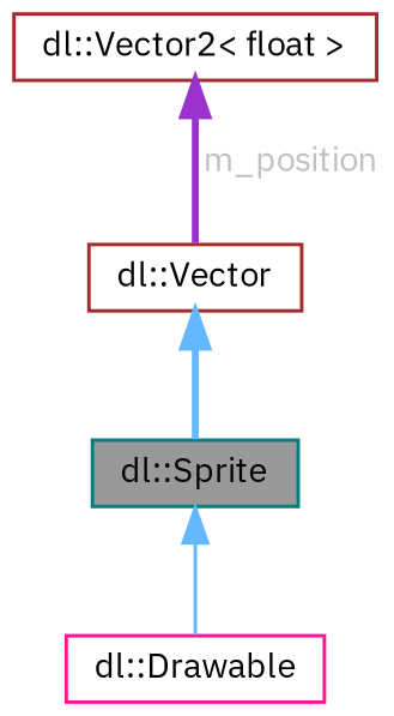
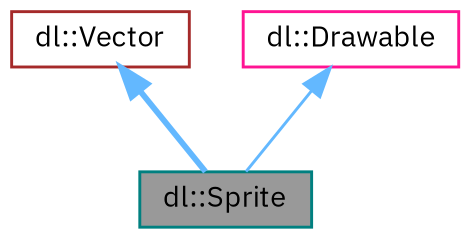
  digraph {
    fontname="IBM Plex Sans"
    node [color=brown fillcolor=white fontname="IBM Plex Sans" fontsize=10 shape=box style=filled]
    edge [color=steelblue1 dir=back fontname="IBM Plex Sans" fontsize=10 labelfontname=Helvetica labelfontsize=10 style=bold]
    n1 [color=teal fillcolor=grey60 fontcolor=black height=0.2 label="dl::Sprite" width=0.4]
    n2 [height=0.2 label="dl::Vector" width=0.4]
-   n3 [height=0.2 label="dl::Vector2\< float \>" width=0.4]
    n4 [color=deeppink height=0.2 label="dl::Drawable" width=0.4]
    n2 -> n1
-   n3 -> n2 [color=darkorchid3 fontcolor=grey label=" m_position"]
-   n1 -> n4 [style=solid]
+   n4 -> n1 [style=solid]
  }
